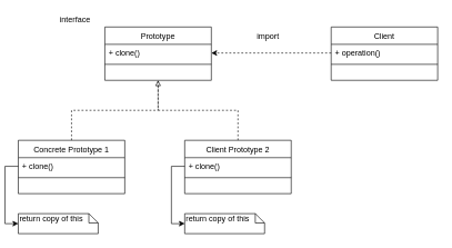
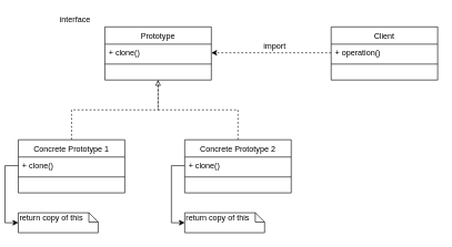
  <mxCell id="0" />
  <mxCell id="1" parent="0" />
  <mxCell id="2" style="edgeStyle=orthogonalEdgeStyle;rounded=0;orthogonalLoop=1;jettySize=auto;html=1;entryX=0.5;entryY=1;entryDx=0;entryDy=0;endArrow=none;endFill=0;dashed=1;" edge="1" parent="1" source="3" target="6"><mxGeometry relative="1" as="geometry" /></mxCell>
  <mxCell id="3" value="Concrete Prototype 1" style="swimlane;fontStyle=0;align=center;verticalAlign=top;childLayout=stackLayout;horizontal=1;startSize=26;horizontalStack=0;resizeParent=1;resizeLast=0;collapsible=1;marginBottom=0;rounded=0;shadow=0;strokeWidth=1;" vertex="1" parent="1"><mxGeometry x="20" y="210" width="160" height="80" as="geometry"><mxRectangle x="130" y="380" width="160" height="26" as="alternateBounds" /></mxGeometry></mxCell>
  <mxCell id="4" value="+ clone()" style="text;align=left;verticalAlign=top;spacingLeft=4;spacingRight=4;overflow=hidden;rotatable=0;points=[[0,0.5],[1,0.5]];portConstraint=eastwest;" vertex="1" parent="3"><mxGeometry y="26" width="160" height="26" as="geometry" /></mxCell>
  <mxCell id="5" value="" style="line;html=1;strokeWidth=1;align=left;verticalAlign=middle;spacingTop=-1;spacingLeft=3;spacingRight=3;rotatable=0;labelPosition=right;points=[];portConstraint=eastwest;" vertex="1" parent="3"><mxGeometry y="52" width="160" height="8" as="geometry" /></mxCell>
  <mxCell id="6" value="Prototype" style="swimlane;fontStyle=0;align=center;verticalAlign=top;childLayout=stackLayout;horizontal=1;startSize=26;horizontalStack=0;resizeParent=1;resizeLast=0;collapsible=1;marginBottom=0;rounded=0;shadow=0;strokeWidth=1;" vertex="1" parent="1"><mxGeometry x="150" y="40" width="160" height="80" as="geometry"><mxRectangle x="130" y="380" width="160" height="26" as="alternateBounds" /></mxGeometry></mxCell>
  <mxCell id="7" value="+ clone()" style="text;align=left;verticalAlign=top;spacingLeft=4;spacingRight=4;overflow=hidden;rotatable=0;points=[[0,0.5],[1,0.5]];portConstraint=eastwest;" vertex="1" parent="6"><mxGeometry y="26" width="160" height="26" as="geometry" /></mxCell>
  <mxCell id="8" value="" style="line;html=1;strokeWidth=1;align=left;verticalAlign=middle;spacingTop=-1;spacingLeft=3;spacingRight=3;rotatable=0;labelPosition=right;points=[];portConstraint=eastwest;" vertex="1" parent="6"><mxGeometry y="52" width="160" height="8" as="geometry" /></mxCell>
  <mxCell id="9" style="edgeStyle=orthogonalEdgeStyle;rounded=0;orthogonalLoop=1;jettySize=auto;html=1;entryX=0.5;entryY=1;entryDx=0;entryDy=0;endArrow=block;endFill=0;dashed=1;" edge="1" parent="1" source="10" target="6"><mxGeometry relative="1" as="geometry" /></mxCell>
- <mxCell id="10" value="Client Prototype 2" style="swimlane;fontStyle=0;align=center;verticalAlign=top;childLayout=stackLayout;horizontal=1;startSize=26;horizontalStack=0;resizeParent=1;resizeLast=0;collapsible=1;marginBottom=0;rounded=0;shadow=0;strokeWidth=1;" vertex="1" parent="1"><mxGeometry x="270" y="210" width="160" height="80" as="geometry"><mxRectangle x="130" y="380" width="160" height="26" as="alternateBounds" /></mxGeometry></mxCell>
+ <mxCell id="10" value="Concrete Prototype 2" style="swimlane;fontStyle=0;align=center;verticalAlign=top;childLayout=stackLayout;horizontal=1;startSize=26;horizontalStack=0;resizeParent=1;resizeLast=0;collapsible=1;marginBottom=0;rounded=0;shadow=0;strokeWidth=1;" vertex="1" parent="1"><mxGeometry x="270" y="210" width="160" height="80" as="geometry"><mxRectangle x="130" y="380" width="160" height="26" as="alternateBounds" /></mxGeometry></mxCell>
  <mxCell id="11" value="+ clone()" style="text;align=left;verticalAlign=top;spacingLeft=4;spacingRight=4;overflow=hidden;rotatable=0;points=[[0,0.5],[1,0.5]];portConstraint=eastwest;" vertex="1" parent="10"><mxGeometry y="26" width="160" height="26" as="geometry" /></mxCell>
  <mxCell id="12" value="" style="line;html=1;strokeWidth=1;align=left;verticalAlign=middle;spacingTop=-1;spacingLeft=3;spacingRight=3;rotatable=0;labelPosition=right;points=[];portConstraint=eastwest;" vertex="1" parent="10"><mxGeometry y="52" width="160" height="8" as="geometry" /></mxCell>
  <mxCell id="13" value="return copy of this" style="shape=note;whiteSpace=wrap;html=1;size=14;verticalAlign=top;align=left;spacingTop=-6;" vertex="1" parent="1"><mxGeometry x="20" y="320" width="120" height="30" as="geometry" /></mxCell>
  <mxCell id="14" value="return copy of this" style="shape=note;whiteSpace=wrap;html=1;size=14;verticalAlign=top;align=left;spacingTop=-6;" vertex="1" parent="1"><mxGeometry x="270" y="320" width="120" height="30" as="geometry" /></mxCell>
  <mxCell id="15" style="edgeStyle=orthogonalEdgeStyle;rounded=0;orthogonalLoop=1;jettySize=auto;html=1;exitX=0;exitY=0.5;exitDx=0;exitDy=0;entryX=0;entryY=0.5;entryDx=0;entryDy=0;entryPerimeter=0;" edge="1" parent="1" source="4" target="13"><mxGeometry relative="1" as="geometry" /></mxCell>
  <mxCell id="16" style="edgeStyle=orthogonalEdgeStyle;rounded=0;orthogonalLoop=1;jettySize=auto;html=1;exitX=0;exitY=0.5;exitDx=0;exitDy=0;entryX=0;entryY=0.5;entryDx=0;entryDy=0;entryPerimeter=0;" edge="1" parent="1" source="11" target="14"><mxGeometry relative="1" as="geometry" /></mxCell>
  <mxCell id="17" value="Client" style="swimlane;fontStyle=0;align=center;verticalAlign=top;childLayout=stackLayout;horizontal=1;startSize=26;horizontalStack=0;resizeParent=1;resizeLast=0;collapsible=1;marginBottom=0;rounded=0;shadow=0;strokeWidth=1;" vertex="1" parent="1"><mxGeometry x="490" y="40" width="160" height="80" as="geometry"><mxRectangle x="130" y="380" width="160" height="26" as="alternateBounds" /></mxGeometry></mxCell>
  <mxCell id="18" value="+ operation()" style="text;align=left;verticalAlign=top;spacingLeft=4;spacingRight=4;overflow=hidden;rotatable=0;points=[[0,0.5],[1,0.5]];portConstraint=eastwest;" vertex="1" parent="17"><mxGeometry y="26" width="160" height="26" as="geometry" /></mxCell>
  <mxCell id="19" value="" style="line;html=1;strokeWidth=1;align=left;verticalAlign=middle;spacingTop=-1;spacingLeft=3;spacingRight=3;rotatable=0;labelPosition=right;points=[];portConstraint=eastwest;" vertex="1" parent="17"><mxGeometry y="52" width="160" height="8" as="geometry" /></mxCell>
  <mxCell id="20" style="edgeStyle=orthogonalEdgeStyle;rounded=0;orthogonalLoop=1;jettySize=auto;html=1;entryX=1;entryY=0.5;entryDx=0;entryDy=0;dashed=1;" edge="1" parent="1" source="18" target="7"><mxGeometry relative="1" as="geometry" /></mxCell>
  <mxCell id="21" value="interface" style="text;html=1;align=center;verticalAlign=middle;resizable=0;points=[];autosize=1;" vertex="1" parent="1"><mxGeometry x="75" y="20" width="60" height="20" as="geometry" /></mxCell>
- <mxCell id="22" value="import" style="text;html=1;align=center;verticalAlign=middle;resizable=0;points=[];autosize=1;" vertex="1" parent="1"><mxGeometry x="370" y="45" width="50" height="20" as="geometry" /></mxCell>
+ <mxCell id="22" value="import" style="text;html=1;align=center;verticalAlign=middle;resizable=0;points=[];autosize=1;" vertex="1" parent="1"><mxGeometry x="380" y="60" width="50" height="20" as="geometry" /></mxCell>
